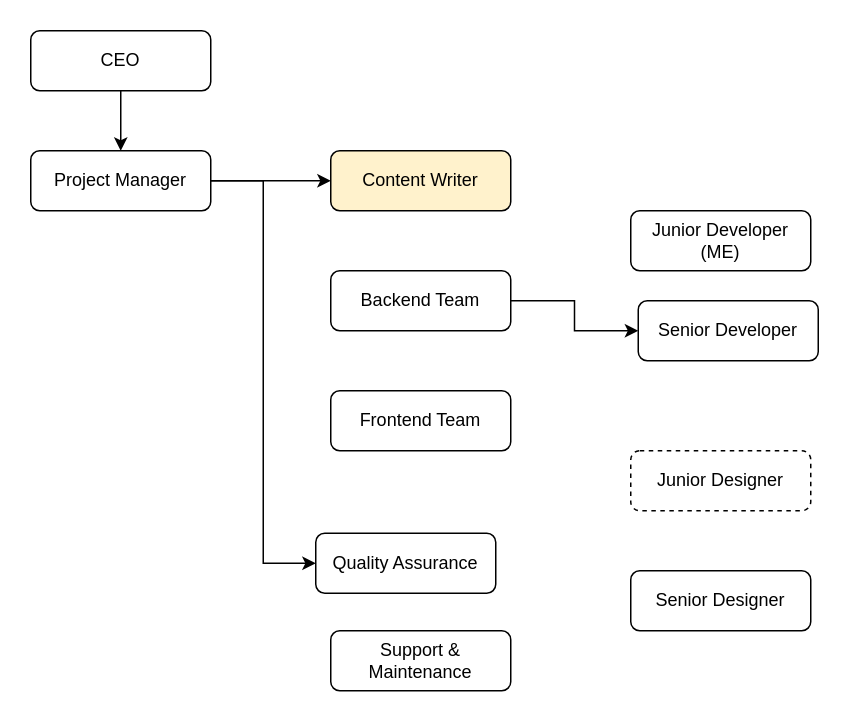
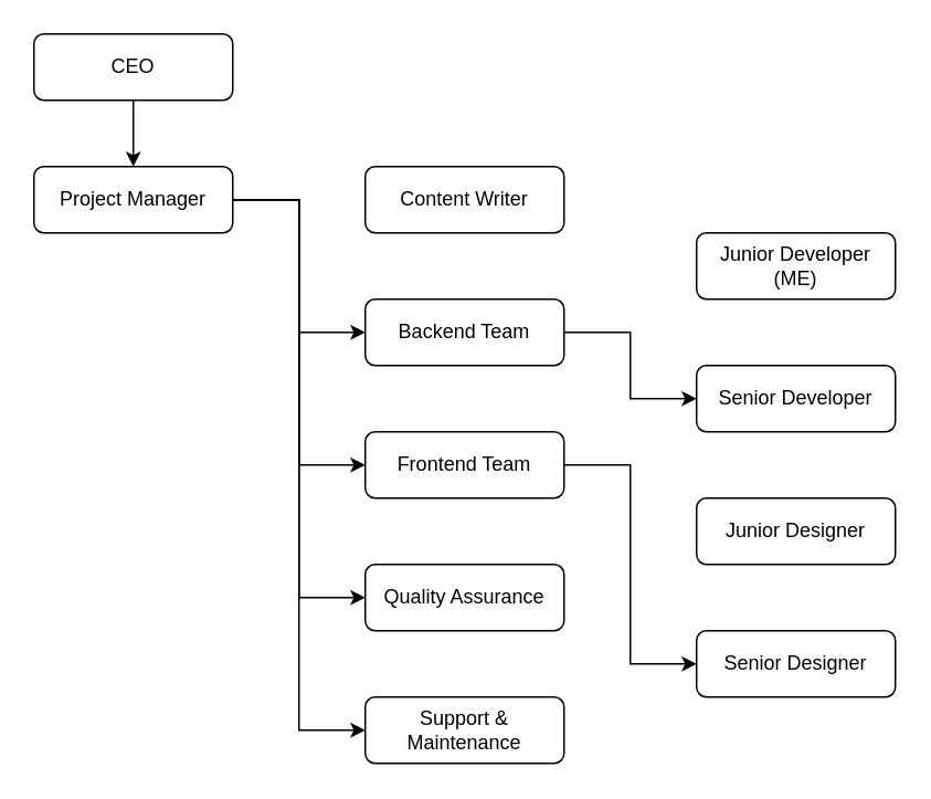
  <mxCell id="0" />
  <mxCell id="1" parent="0" />
  <mxCell id="2" style="edgeStyle=orthogonalEdgeStyle;rounded=0;orthogonalLoop=1;jettySize=auto;html=1;exitX=0.5;exitY=1;exitDx=0;exitDy=0;entryX=0.5;entryY=0;entryDx=0;entryDy=0;" edge="1" parent="1" source="3" target="9"><mxGeometry relative="1" as="geometry" /></mxCell>
  <mxCell id="3" value="CEO" style="rounded=1;whiteSpace=wrap;html=1;" vertex="1" parent="1"><mxGeometry x="20" y="20" width="120" height="40" as="geometry" /></mxCell>
- <mxCell id="4" style="edgeStyle=orthogonalEdgeStyle;rounded=0;orthogonalLoop=1;jettySize=auto;html=1;exitX=1;exitY=0.5;exitDx=0;exitDy=0;" edge="1" parent="1" source="9" target="10"><mxGeometry relative="1" as="geometry" /></mxCell>
+ <mxCell id="5" style="edgeStyle=orthogonalEdgeStyle;rounded=0;orthogonalLoop=1;jettySize=auto;html=1;exitX=1;exitY=0.5;exitDx=0;exitDy=0;entryX=0;entryY=0.5;entryDx=0;entryDy=0;" edge="1" parent="1" source="9" target="12"><mxGeometry relative="1" as="geometry" /></mxCell>
+ <mxCell id="6" style="edgeStyle=orthogonalEdgeStyle;rounded=0;orthogonalLoop=1;jettySize=auto;html=1;exitX=1;exitY=0.5;exitDx=0;exitDy=0;entryX=0;entryY=0.5;entryDx=0;entryDy=0;" edge="1" parent="1" source="9" target="17"><mxGeometry relative="1" as="geometry" /></mxCell>
  <mxCell id="7" style="edgeStyle=orthogonalEdgeStyle;rounded=0;orthogonalLoop=1;jettySize=auto;html=1;exitX=1;exitY=0.5;exitDx=0;exitDy=0;entryX=0;entryY=0.5;entryDx=0;entryDy=0;" edge="1" parent="1" source="9" target="15"><mxGeometry relative="1" as="geometry" /></mxCell>
+ <mxCell id="8" style="edgeStyle=orthogonalEdgeStyle;rounded=0;orthogonalLoop=1;jettySize=auto;html=1;exitX=1;exitY=0.5;exitDx=0;exitDy=0;entryX=0;entryY=0.5;entryDx=0;entryDy=0;" edge="1" parent="1" source="9" target="14"><mxGeometry relative="1" as="geometry" /></mxCell>
  <mxCell id="9" value="Project Manager" style="rounded=1;whiteSpace=wrap;html=1;" vertex="1" parent="1"><mxGeometry x="20" y="100" width="120" height="40" as="geometry" /></mxCell>
- <mxCell id="10" value="Content Writer" style="rounded=1;whiteSpace=wrap;html=1;fillColor=#fff2cc;" vertex="1" parent="1"><mxGeometry x="220" y="100" width="120" height="40" as="geometry" /></mxCell>
+ <mxCell id="10" value="Content Writer" style="rounded=1;whiteSpace=wrap;html=1;" vertex="1" parent="1"><mxGeometry x="220" y="100" width="120" height="40" as="geometry" /></mxCell>
  <mxCell id="11" style="edgeStyle=orthogonalEdgeStyle;rounded=0;orthogonalLoop=1;jettySize=auto;html=1;exitX=1;exitY=0.5;exitDx=0;exitDy=0;entryX=0;entryY=0.5;entryDx=0;entryDy=0;" edge="1" parent="1" source="12" target="18"><mxGeometry relative="1" as="geometry" /></mxCell>
  <mxCell id="12" value="Backend Team" style="rounded=1;whiteSpace=wrap;html=1;" vertex="1" parent="1"><mxGeometry x="220" y="180" width="120" height="40" as="geometry" /></mxCell>
  <mxCell id="13" value="Junior Developer&lt;div&gt;(ME)&lt;/div&gt;" style="rounded=1;whiteSpace=wrap;html=1;" vertex="1" parent="1"><mxGeometry x="420" y="140" width="120" height="40" as="geometry" /></mxCell>
  <mxCell id="14" value="Support &amp;amp; Maintenance" style="rounded=1;whiteSpace=wrap;html=1;" vertex="1" parent="1"><mxGeometry x="220" y="420" width="120" height="40" as="geometry" /></mxCell>
- <mxCell id="15" value="Quality Assurance" style="rounded=1;whiteSpace=wrap;html=1;" vertex="1" parent="1"><mxGeometry x="210" y="355" width="120" height="40" as="geometry" /></mxCell>
+ <mxCell id="15" value="Quality Assurance" style="rounded=1;whiteSpace=wrap;html=1;" vertex="1" parent="1"><mxGeometry x="220" y="340" width="120" height="40" as="geometry" /></mxCell>
+ <mxCell id="16" style="edgeStyle=orthogonalEdgeStyle;rounded=0;orthogonalLoop=1;jettySize=auto;html=1;exitX=1;exitY=0.5;exitDx=0;exitDy=0;entryX=0;entryY=0.5;entryDx=0;entryDy=0;" edge="1" parent="1" source="17" target="20"><mxGeometry relative="1" as="geometry" /></mxCell>
  <mxCell id="17" value="Frontend Team" style="rounded=1;whiteSpace=wrap;html=1;" vertex="1" parent="1"><mxGeometry x="220" y="260" width="120" height="40" as="geometry" /></mxCell>
- <mxCell id="18" value="Senior Developer" style="rounded=1;whiteSpace=wrap;html=1;" vertex="1" parent="1"><mxGeometry x="425" y="200" width="120" height="40" as="geometry" /></mxCell>
- <mxCell id="19" value="Junior Designer" style="rounded=1;whiteSpace=wrap;html=1;dashed=1;" vertex="1" parent="1"><mxGeometry x="420" y="300" width="120" height="40" as="geometry" /></mxCell>
+ <mxCell id="18" value="Senior Developer" style="rounded=1;whiteSpace=wrap;html=1;" vertex="1" parent="1"><mxGeometry x="420" y="220" width="120" height="40" as="geometry" /></mxCell>
+ <mxCell id="19" value="Junior Designer" style="rounded=1;whiteSpace=wrap;html=1;" vertex="1" parent="1"><mxGeometry x="420" y="300" width="120" height="40" as="geometry" /></mxCell>
  <mxCell id="20" value="Senior Designer" style="rounded=1;whiteSpace=wrap;html=1;" vertex="1" parent="1"><mxGeometry x="420" y="380" width="120" height="40" as="geometry" /></mxCell>
